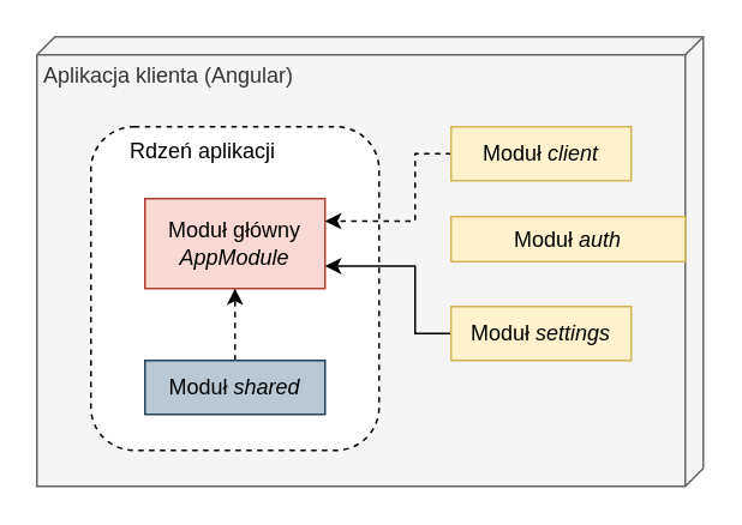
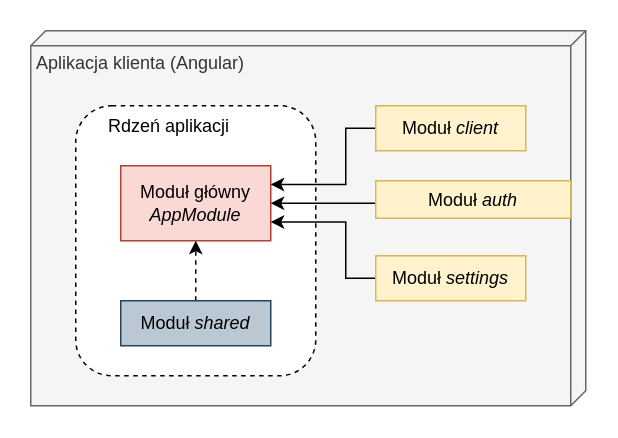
  <mxCell id="0" />
  <mxCell id="1" parent="0" />
  <mxCell id="2" value="Aplikacja klienta (Angular)" style="verticalAlign=top;align=left;spacingTop=8;spacingLeft=2;spacingRight=12;shape=cube;size=10;direction=south;fontStyle=0;html=1;whiteSpace=wrap;strokeColor=#666666;fillColor=#f5f5f5;fontColor=#333333;" vertex="1" parent="1"><mxGeometry x="20" y="20" width="370" height="250" as="geometry" /></mxCell>
  <mxCell id="3" value="&amp;nbsp; &amp;nbsp; &amp;nbsp; Rdzeń aplikacji" style="rounded=1;whiteSpace=wrap;html=1;align=left;verticalAlign=top;dashed=1;" vertex="1" parent="1"><mxGeometry x="50" y="70" width="160" height="180" as="geometry" /></mxCell>
  <mxCell id="4" value="Moduł główny&lt;br&gt;&lt;i&gt;AppModule&lt;/i&gt;" style="rounded=0;whiteSpace=wrap;html=1;fillColor=#fad9d5;strokeColor=#ae4132;" vertex="1" parent="1"><mxGeometry x="80" y="110" width="100" height="50" as="geometry" /></mxCell>
  <mxCell id="5" style="edgeStyle=orthogonalEdgeStyle;rounded=0;orthogonalLoop=1;jettySize=auto;html=1;exitX=0.5;exitY=0;exitDx=0;exitDy=0;entryX=0.5;entryY=1;entryDx=0;entryDy=0;dashed=1;" edge="1" parent="1" source="6" target="4"><mxGeometry relative="1" as="geometry" /></mxCell>
  <mxCell id="6" value="Moduł &lt;i&gt;shared&lt;/i&gt;" style="rounded=0;whiteSpace=wrap;html=1;fillColor=#bac8d3;strokeColor=#23445d;" vertex="1" parent="1"><mxGeometry x="80" y="200" width="100" height="30" as="geometry" /></mxCell>
- <mxCell id="7" style="edgeStyle=orthogonalEdgeStyle;rounded=0;orthogonalLoop=1;jettySize=auto;html=1;exitX=0;exitY=0.5;exitDx=0;exitDy=0;entryX=1;entryY=0.25;entryDx=0;entryDy=0;dashed=1;" edge="1" parent="1" source="8" target="4"><mxGeometry relative="1" as="geometry"><Array as="points"><mxPoint x="230" y="85" /><mxPoint x="230" y="123" /></Array></mxGeometry></mxCell>
+ <mxCell id="7" style="edgeStyle=orthogonalEdgeStyle;rounded=0;orthogonalLoop=1;jettySize=auto;html=1;exitX=0;exitY=0.5;exitDx=0;exitDy=0;entryX=1;entryY=0.25;entryDx=0;entryDy=0;" edge="1" parent="1" source="8" target="4"><mxGeometry relative="1" as="geometry"><Array as="points"><mxPoint x="230" y="85" /><mxPoint x="230" y="123" /></Array></mxGeometry></mxCell>
  <mxCell id="8" value="Moduł &lt;i&gt;client&lt;/i&gt;" style="rounded=0;whiteSpace=wrap;html=1;fillColor=#fff2cc;strokeColor=#d6b656;" vertex="1" parent="1"><mxGeometry x="250" y="70" width="100" height="30" as="geometry" /></mxCell>
+ <mxCell id="9" style="edgeStyle=orthogonalEdgeStyle;rounded=0;orthogonalLoop=1;jettySize=auto;html=1;exitX=0;exitY=0.5;exitDx=0;exitDy=0;entryX=1;entryY=0.5;entryDx=0;entryDy=0;" edge="1" parent="1" source="10" target="4"><mxGeometry relative="1" as="geometry"><Array as="points"><mxPoint x="240" y="135" /><mxPoint x="240" y="135" /></Array></mxGeometry></mxCell>
  <mxCell id="10" value="Moduł &lt;i&gt;auth&lt;/i&gt;" style="rounded=0;whiteSpace=wrap;html=1;fillColor=#fff2cc;strokeColor=#d6b656;" vertex="1" parent="1"><mxGeometry x="250" y="120" width="130" height="25" as="geometry" /></mxCell>
  <mxCell id="11" style="edgeStyle=orthogonalEdgeStyle;rounded=0;orthogonalLoop=1;jettySize=auto;html=1;exitX=0;exitY=0.5;exitDx=0;exitDy=0;entryX=1;entryY=0.75;entryDx=0;entryDy=0;" edge="1" parent="1" source="12" target="4"><mxGeometry relative="1" as="geometry"><Array as="points"><mxPoint x="230" y="185" /><mxPoint x="230" y="147" /></Array></mxGeometry></mxCell>
  <mxCell id="12" value="Moduł &lt;i&gt;settings&lt;/i&gt;" style="rounded=0;whiteSpace=wrap;html=1;fillColor=#fff2cc;strokeColor=#d6b656;" vertex="1" parent="1"><mxGeometry x="250" y="170" width="100" height="30" as="geometry" /></mxCell>
